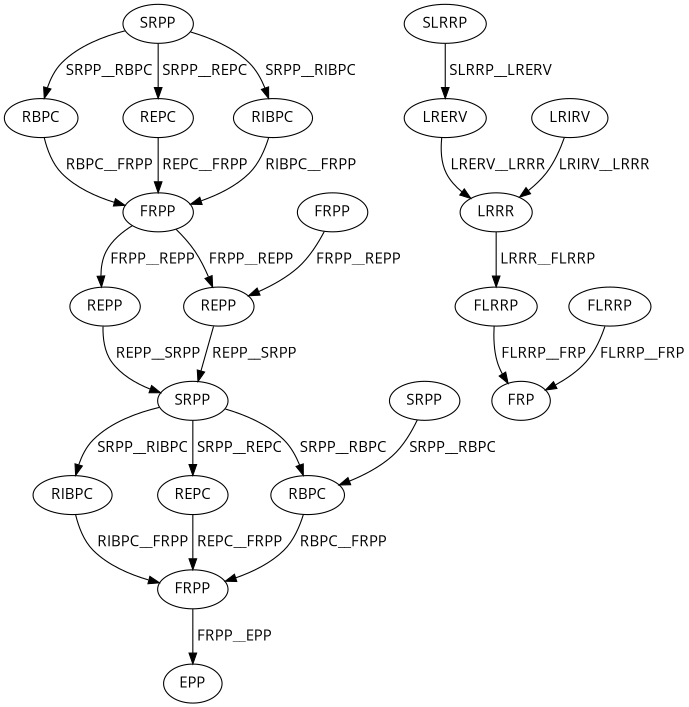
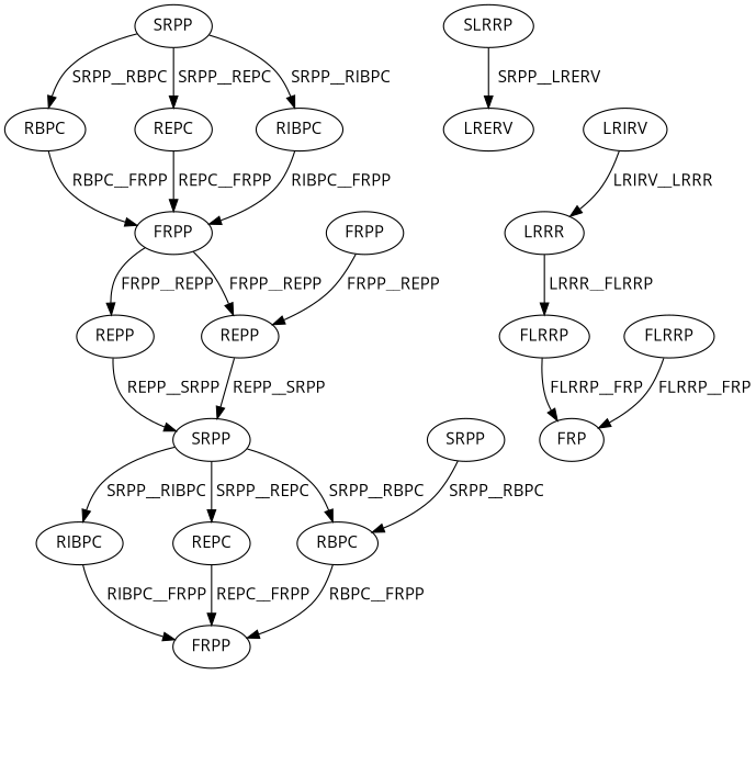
  digraph {
    fontname="Open Sans"
    node [color=black fontcolor=black fontname="Open Sans"]
    edge [color=black fontcolor=black fontname="Open Sans"]
    n1 [label=SRPP]
    n2 [label=RBPC]
    n3 [label=REPC]
    n4 [label=RIBPC]
    n5 [label=SRPP]
    n6 [label=RBPC]
    n7 [label=FRPP]
    n8 [label=FRPP]
    n9 [label=REPP]
    n10 [label=SRPP]
    n11 [label=REPP]
    n12 [label=FRPP]
    n13 [label=RIBPC]
    n14 [label=REPC]
-   n15 [label=EPP]
    n16 [label=SLRRP]
    n17 [label=LRERV]
    n18 [label=LRIRV]
    n19 [label=LRRR]
    n20 [label=FLRRP]
    n21 [label=FLRRP]
    n22 [label=FRP]
    n1 -> n2 [label=" SRPP__RBPC"]
    n1 -> n3 [label=" SRPP__REPC"]
    n1 -> n4 [label=" SRPP__RIBPC"]
    n2 -> n7 [label=" RBPC__FRPP"]
    n3 -> n7 [label=" REPC__FRPP"]
    n4 -> n7 [label=" RIBPC__FRPP"]
    n5 -> n6 [label=" SRPP__RBPC"]
    n6 -> n12 [label=" RBPC__FRPP"]
    n7 -> n9 [label=" FRPP__REPP"]
    n7 -> n11 [label=" FRPP__REPP"]
    n8 -> n9 [label=" FRPP__REPP"]
    n9 -> n10 [label=" REPP__SRPP"]
    n10 -> n6 [label=" SRPP__RBPC"]
    n10 -> n13 [label=" SRPP__RIBPC"]
    n10 -> n14 [label=" SRPP__REPC"]
    n11 -> n10 [label=" REPP__SRPP"]
-   n12 -> n15 [label=" FRPP__EPP"]
    n13 -> n12 [label=" RIBPC__FRPP"]
    n14 -> n12 [label=" REPC__FRPP"]
-   n16 -> n17 [label=" SLRRP__LRERV"]
-   n17 -> n19 [label=" LRERV__LRRR"]
+   n16 -> n17 [label=" SRPP__LRERV"]
    n18 -> n19 [label=" LRIRV__LRRR"]
    n19 -> n20 [label=" LRRR__FLRRP"]
    n20 -> n22 [label=" FLRRP__FRP"]
    n21 -> n22 [label=" FLRRP__FRP"]
  }
